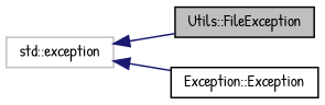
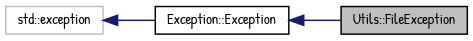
  digraph {
    fontname="Patrick Hand"
    rankdir=LR
    node [color=black fontname="Patrick Hand" fontsize=10 shape=record]
    edge [color=midnightblue dir=back fontname="Patrick Hand" fontsize=10 labelfontname=Helvetica labelfontsize=10 style=solid]
    n1 [fillcolor=grey75 fontcolor=black height=0.2 label="Utils::FileException" style=filled width=0.4]
    n2 [height=0.2 label="Exception::Exception" width=0.4]
    n3 [color=grey75 height=0.2 label="std::exception" width=0.4]
-   n3 -> n1
+   n2 -> n1
    n3 -> n2
  }
